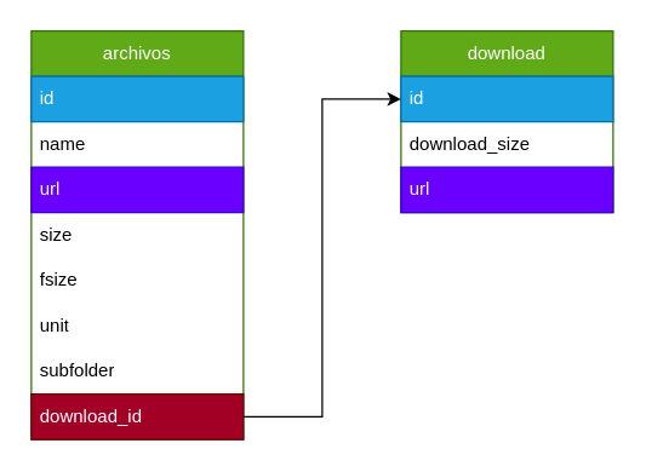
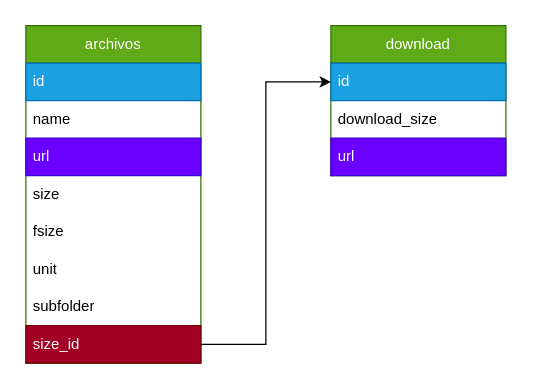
  <mxCell id="0" />
  <mxCell id="1" parent="0" />
  <mxCell id="2" value="archivos" style="swimlane;fontStyle=0;childLayout=stackLayout;horizontal=1;startSize=30;horizontalStack=0;resizeParent=1;resizeParentMax=0;resizeLast=0;collapsible=1;marginBottom=0;whiteSpace=wrap;html=1;fillColor=#60a917;fontColor=#ffffff;strokeColor=#2D7600;" parent="1" vertex="1"><mxGeometry x="20" y="20" width="140" height="270" as="geometry" /></mxCell>
  <mxCell id="3" value="id&lt;span style=&quot;white-space: pre;&quot;&gt;&#09;&lt;/span&gt;" style="text;strokeColor=#006EAF;fillColor=#1ba1e2;align=left;verticalAlign=middle;spacingLeft=4;spacingRight=4;overflow=hidden;points=[[0,0.5],[1,0.5]];portConstraint=eastwest;rotatable=0;whiteSpace=wrap;html=1;fontColor=#ffffff;" parent="2" vertex="1"><mxGeometry y="30" width="140" height="30" as="geometry" /></mxCell>
  <mxCell id="4" value="name" style="text;strokeColor=none;fillColor=none;align=left;verticalAlign=middle;spacingLeft=4;spacingRight=4;overflow=hidden;points=[[0,0.5],[1,0.5]];portConstraint=eastwest;rotatable=0;whiteSpace=wrap;html=1;" parent="2" vertex="1"><mxGeometry y="60" width="140" height="30" as="geometry" /></mxCell>
  <mxCell id="5" value="url" style="text;strokeColor=#3700CC;fillColor=#6a00ff;align=left;verticalAlign=middle;spacingLeft=4;spacingRight=4;overflow=hidden;points=[[0,0.5],[1,0.5]];portConstraint=eastwest;rotatable=0;whiteSpace=wrap;html=1;fontColor=#ffffff;" parent="2" vertex="1"><mxGeometry y="90" width="140" height="30" as="geometry" /></mxCell>
  <mxCell id="6" value="size" style="text;strokeColor=none;fillColor=none;align=left;verticalAlign=middle;spacingLeft=4;spacingRight=4;overflow=hidden;points=[[0,0.5],[1,0.5]];portConstraint=eastwest;rotatable=0;whiteSpace=wrap;html=1;" parent="2" vertex="1"><mxGeometry y="120" width="140" height="30" as="geometry" /></mxCell>
  <mxCell id="7" value="fsize" style="text;strokeColor=none;fillColor=none;align=left;verticalAlign=middle;spacingLeft=4;spacingRight=4;overflow=hidden;points=[[0,0.5],[1,0.5]];portConstraint=eastwest;rotatable=0;whiteSpace=wrap;html=1;" parent="2" vertex="1"><mxGeometry y="150" width="140" height="30" as="geometry" /></mxCell>
  <mxCell id="8" value="unit" style="text;strokeColor=none;fillColor=none;align=left;verticalAlign=middle;spacingLeft=4;spacingRight=4;overflow=hidden;points=[[0,0.5],[1,0.5]];portConstraint=eastwest;rotatable=0;whiteSpace=wrap;html=1;" parent="2" vertex="1"><mxGeometry y="180" width="140" height="30" as="geometry" /></mxCell>
  <mxCell id="9" value="subfolder" style="text;strokeColor=none;fillColor=none;align=left;verticalAlign=middle;spacingLeft=4;spacingRight=4;overflow=hidden;points=[[0,0.5],[1,0.5]];portConstraint=eastwest;rotatable=0;whiteSpace=wrap;html=1;" parent="2" vertex="1"><mxGeometry y="210" width="140" height="30" as="geometry" /></mxCell>
- <mxCell id="10" value="download_id" style="text;strokeColor=#6F0000;fillColor=#a20025;align=left;verticalAlign=middle;spacingLeft=4;spacingRight=4;overflow=hidden;points=[[0,0.5],[1,0.5]];portConstraint=eastwest;rotatable=0;whiteSpace=wrap;html=1;fontColor=#ffffff;" parent="2" vertex="1"><mxGeometry y="240" width="140" height="30" as="geometry" /></mxCell>
+ <mxCell id="10" value="size_id" style="text;strokeColor=#6F0000;fillColor=#a20025;align=left;verticalAlign=middle;spacingLeft=4;spacingRight=4;overflow=hidden;points=[[0,0.5],[1,0.5]];portConstraint=eastwest;rotatable=0;whiteSpace=wrap;html=1;fontColor=#ffffff;" parent="2" vertex="1"><mxGeometry y="240" width="140" height="30" as="geometry" /></mxCell>
  <mxCell id="11" value="download" style="swimlane;fontStyle=0;childLayout=stackLayout;horizontal=1;startSize=30;horizontalStack=0;resizeParent=1;resizeParentMax=0;resizeLast=0;collapsible=1;marginBottom=0;whiteSpace=wrap;html=1;fillColor=#60a917;fontColor=#ffffff;strokeColor=#2D7600;" parent="1" vertex="1"><mxGeometry x="264" y="20" width="140" height="120" as="geometry" /></mxCell>
  <mxCell id="12" value="id&lt;span style=&quot;white-space: pre;&quot;&gt;&#09;&lt;/span&gt;" style="text;strokeColor=#006EAF;fillColor=#1ba1e2;align=left;verticalAlign=middle;spacingLeft=4;spacingRight=4;overflow=hidden;points=[[0,0.5],[1,0.5]];portConstraint=eastwest;rotatable=0;whiteSpace=wrap;html=1;fontColor=#ffffff;" parent="11" vertex="1"><mxGeometry y="30" width="140" height="30" as="geometry" /></mxCell>
  <mxCell id="13" value="download_size" style="text;strokeColor=none;fillColor=none;align=left;verticalAlign=middle;spacingLeft=4;spacingRight=4;overflow=hidden;points=[[0,0.5],[1,0.5]];portConstraint=eastwest;rotatable=0;whiteSpace=wrap;html=1;" parent="11" vertex="1"><mxGeometry y="60" width="140" height="30" as="geometry" /></mxCell>
  <mxCell id="14" value="url" style="text;strokeColor=#3700CC;fillColor=#6a00ff;align=left;verticalAlign=middle;spacingLeft=4;spacingRight=4;overflow=hidden;points=[[0,0.5],[1,0.5]];portConstraint=eastwest;rotatable=0;whiteSpace=wrap;html=1;fontColor=#ffffff;" parent="11" vertex="1"><mxGeometry y="90" width="140" height="30" as="geometry" /></mxCell>
  <mxCell id="15" style="edgeStyle=orthogonalEdgeStyle;rounded=0;orthogonalLoop=1;jettySize=auto;html=1;entryX=0;entryY=0.5;entryDx=0;entryDy=0;" parent="1" source="10" target="12" edge="1"><mxGeometry relative="1" as="geometry" /></mxCell>
